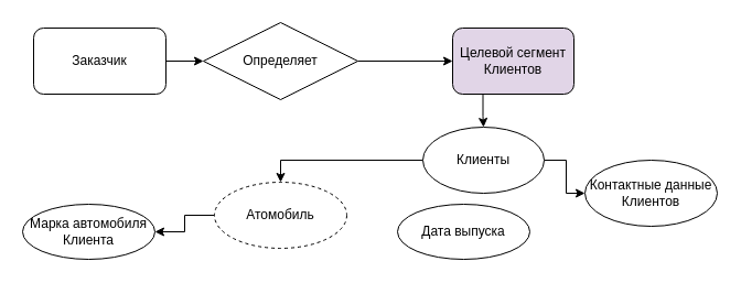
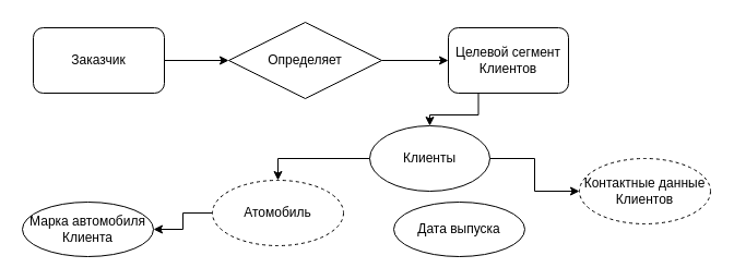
  <mxCell id="0" />
  <mxCell id="1" parent="0" />
  <mxCell id="2" style="edgeStyle=orthogonalEdgeStyle;rounded=0;orthogonalLoop=1;jettySize=auto;html=1;exitX=0.25;exitY=1;exitDx=0;exitDy=0;" edge="1" parent="1" source="3" target="10"><mxGeometry relative="1" as="geometry" /></mxCell>
- <mxCell id="3" value="Целевой сегмент Клиентов" style="rounded=1;whiteSpace=wrap;html=1;fillColor=#e1d5e7;" vertex="1" parent="1"><mxGeometry x="410" y="25" width="110" height="60" as="geometry" /></mxCell>
+ <mxCell id="3" value="Целевой сегмент Клиентов" style="rounded=1;whiteSpace=wrap;html=1;" vertex="1" parent="1"><mxGeometry x="410" y="25" width="110" height="60" as="geometry" /></mxCell>
  <mxCell id="4" style="edgeStyle=orthogonalEdgeStyle;rounded=0;orthogonalLoop=1;jettySize=auto;html=1;entryX=0;entryY=0.5;entryDx=0;entryDy=0;" edge="1" parent="1" source="5" target="7"><mxGeometry relative="1" as="geometry" /></mxCell>
  <mxCell id="5" value="Заказчик" style="rounded=1;whiteSpace=wrap;html=1;" vertex="1" parent="1"><mxGeometry x="30" y="25" width="120" height="60" as="geometry" /></mxCell>
  <mxCell id="6" style="edgeStyle=orthogonalEdgeStyle;rounded=0;orthogonalLoop=1;jettySize=auto;html=1;entryX=0;entryY=0.5;entryDx=0;entryDy=0;" edge="1" parent="1" source="7" target="3"><mxGeometry relative="1" as="geometry" /></mxCell>
- <mxCell id="7" value="Определяет" style="rhombus;whiteSpace=wrap;html=1;" vertex="1" parent="1"><mxGeometry x="184" y="20" width="140" height="70" as="geometry" /></mxCell>
+ <mxCell id="7" value="Определяет" style="rhombus;whiteSpace=wrap;html=1;" vertex="1" parent="1"><mxGeometry x="209" y="20" width="140" height="70" as="geometry" /></mxCell>
  <mxCell id="8" value="" style="edgeStyle=orthogonalEdgeStyle;rounded=0;orthogonalLoop=1;jettySize=auto;html=1;" edge="1" parent="1" source="10" target="13"><mxGeometry relative="1" as="geometry" /></mxCell>
  <mxCell id="9" style="edgeStyle=orthogonalEdgeStyle;rounded=0;orthogonalLoop=1;jettySize=auto;html=1;exitX=0;exitY=0.5;exitDx=0;exitDy=0;entryX=0.5;entryY=0;entryDx=0;entryDy=0;" edge="1" parent="1" source="10" target="12"><mxGeometry relative="1" as="geometry" /></mxCell>
- <mxCell id="10" value="Клиенты" style="ellipse;whiteSpace=wrap;html=1;" vertex="1" parent="1"><mxGeometry x="383" y="115" width="110" height="60" as="geometry" /></mxCell>
+ <mxCell id="10" value="Клиенты" style="ellipse;whiteSpace=wrap;html=1;" vertex="1" parent="1"><mxGeometry x="338" y="115" width="110" height="60" as="geometry" /></mxCell>
  <mxCell id="11" value="" style="edgeStyle=orthogonalEdgeStyle;rounded=0;orthogonalLoop=1;jettySize=auto;html=1;" edge="1" parent="1" source="12" target="15"><mxGeometry relative="1" as="geometry" /></mxCell>
  <mxCell id="12" value="Атомобиль" style="ellipse;whiteSpace=wrap;html=1;dashed=1;" vertex="1" parent="1"><mxGeometry x="194" y="165" width="120" height="60" as="geometry" /></mxCell>
- <mxCell id="13" value="Контактные данные Клиентов" style="ellipse;whiteSpace=wrap;html=1;" vertex="1" parent="1"><mxGeometry x="530" y="145" width="120" height="60" as="geometry" /></mxCell>
+ <mxCell id="13" value="Контактные данные Клиентов" style="ellipse;whiteSpace=wrap;html=1;dashed=1;" vertex="1" parent="1"><mxGeometry x="530" y="145" width="120" height="60" as="geometry" /></mxCell>
  <mxCell id="14" value="Дата выпуска" style="ellipse;whiteSpace=wrap;html=1;" vertex="1" parent="1"><mxGeometry x="360" y="185" width="120" height="50" as="geometry" /></mxCell>
  <mxCell id="15" value="Марка автомобиля Клиента" style="ellipse;whiteSpace=wrap;html=1;" vertex="1" parent="1"><mxGeometry x="20" y="185" width="120" height="50" as="geometry" /></mxCell>
